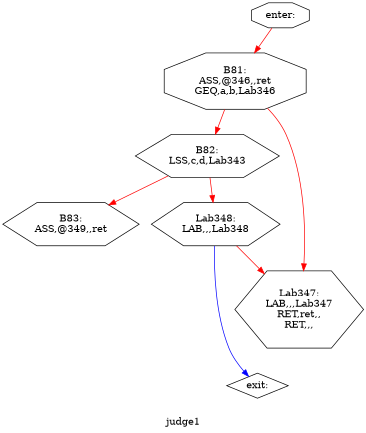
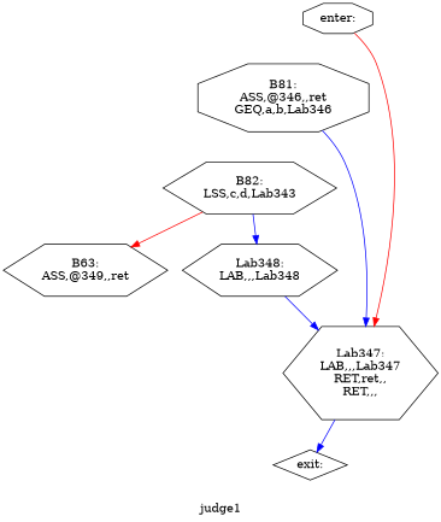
  digraph {
    label=judge1
    node [shape=hexagon]
    edge [color=red]
    n1 [label="B81:\nASS,@346,,ret\nGEQ,a,b,Lab346\n" shape=octagon]
    n2 [label="B82:\nLSS,c,d,Lab343\n"]
    n3 [label="Lab347:\nLAB,,,Lab347\nRET,ret,,\nRET,,,\n"]
-   n4 [label="B83:\nASS,@349,,ret\n"]
+   n4 [label="B63:\nASS,@349,,ret\n"]
    n5 [label="Lab348:\nLAB,,,Lab348\n"]
    n6 [label="exit:\n" shape=diamond]
    n7 [label="enter:\n" shape=octagon]
-   n1 -> n2
-   n1 -> n3
+   n1 -> n3 [color=blue]
    n2 -> n4
-   n2 -> n5
-   n5 -> n6 [color=blue]
-   n5 -> n3
-   n7 -> n1
+   n2 -> n5 [color=blue]
+   n3 -> n6 [color=blue]
+   n5 -> n3 [color=blue]
+   n7 -> n3
  }
